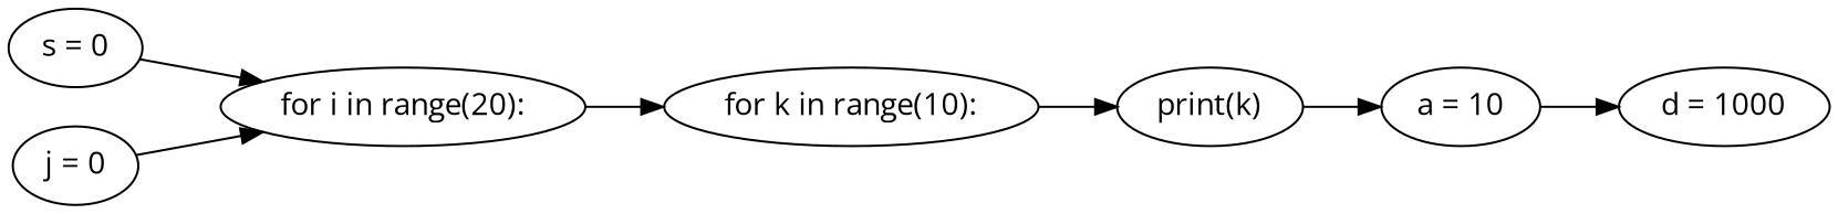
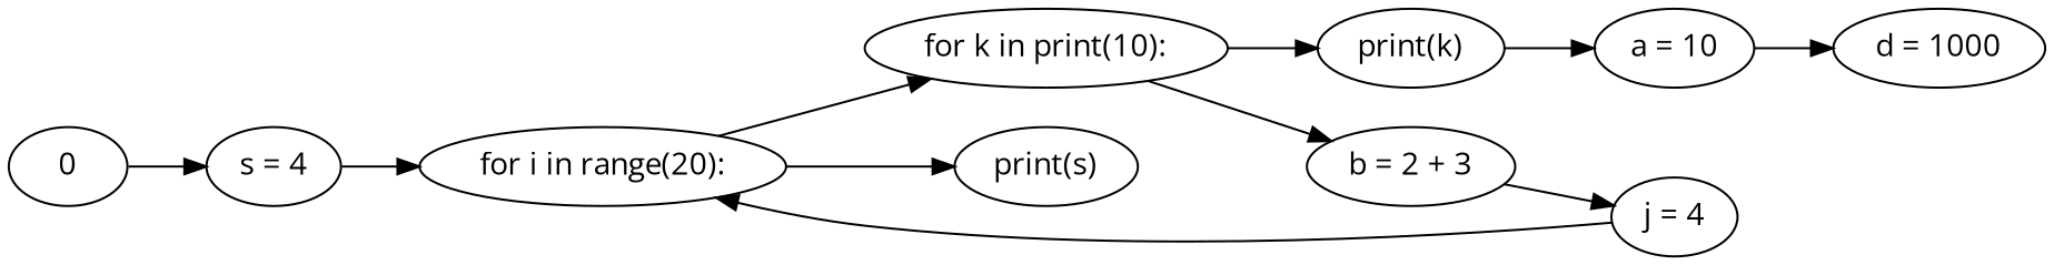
  digraph {
    fontname="Open Sans"
    rankdir=LR
    node [fontname="Open Sans"]
    edge [constraints=false fontname="Open Sans"]
-   n1 [label="s = 0"]
+   n1 [label="s = 4"]
    n2 [label="for i in range(20):"]
-   n3 [label="for k in range(10):"]
+   n3 [label="for k in print(10):"]
+   n4 [label="print(s)"]
+   0
    n6 [label="print(k)"]
+   n7 [label="b = 2 + 3"]
    n8 [label="a = 10"]
-   n9 [label="j = 0"]
+   n9 [label="j = 4"]
    n10 [label="d = 1000"]
    n1 -> n2
    n2 -> n3
+   n2 -> n4
    n3 -> n6
+   n3 -> n7
+   0 -> n1
    n6 -> n8
+   n7 -> n9
    n8 -> n10
    n9 -> n2
  }
